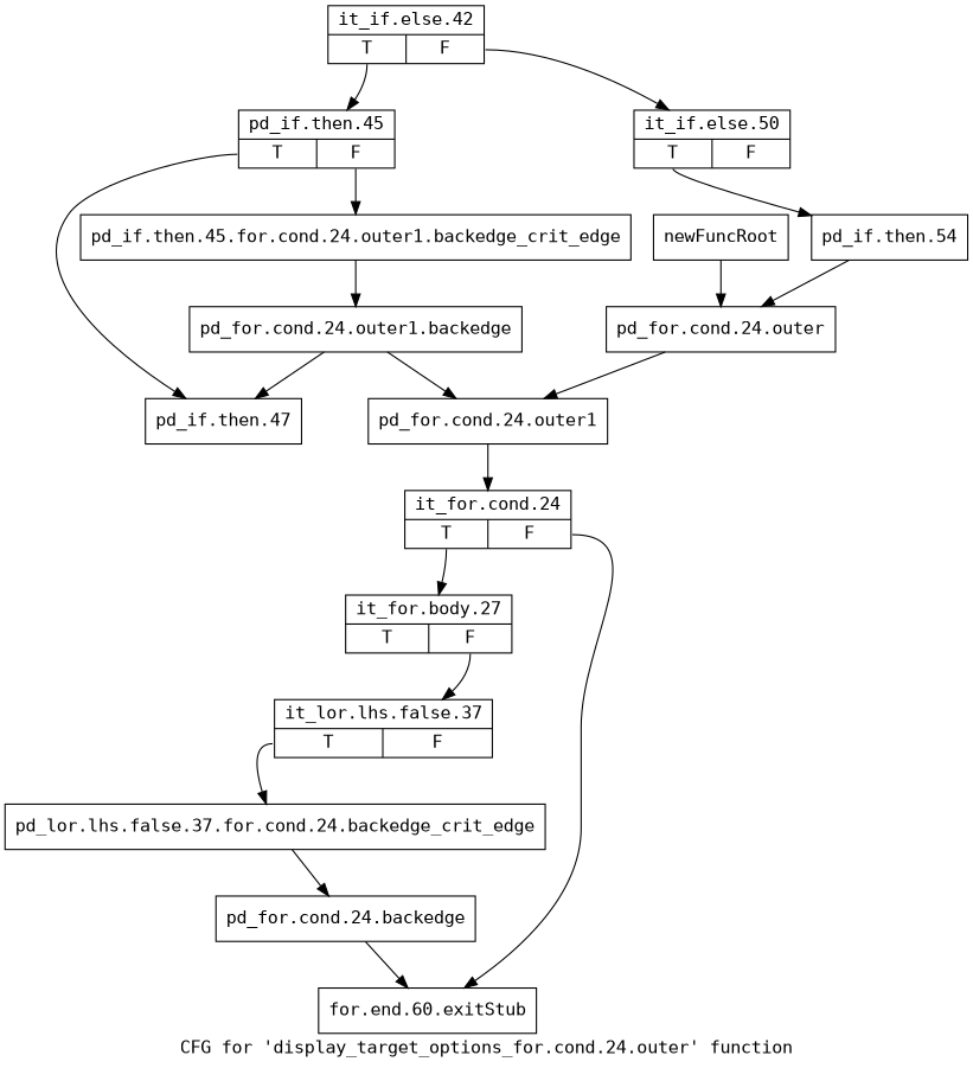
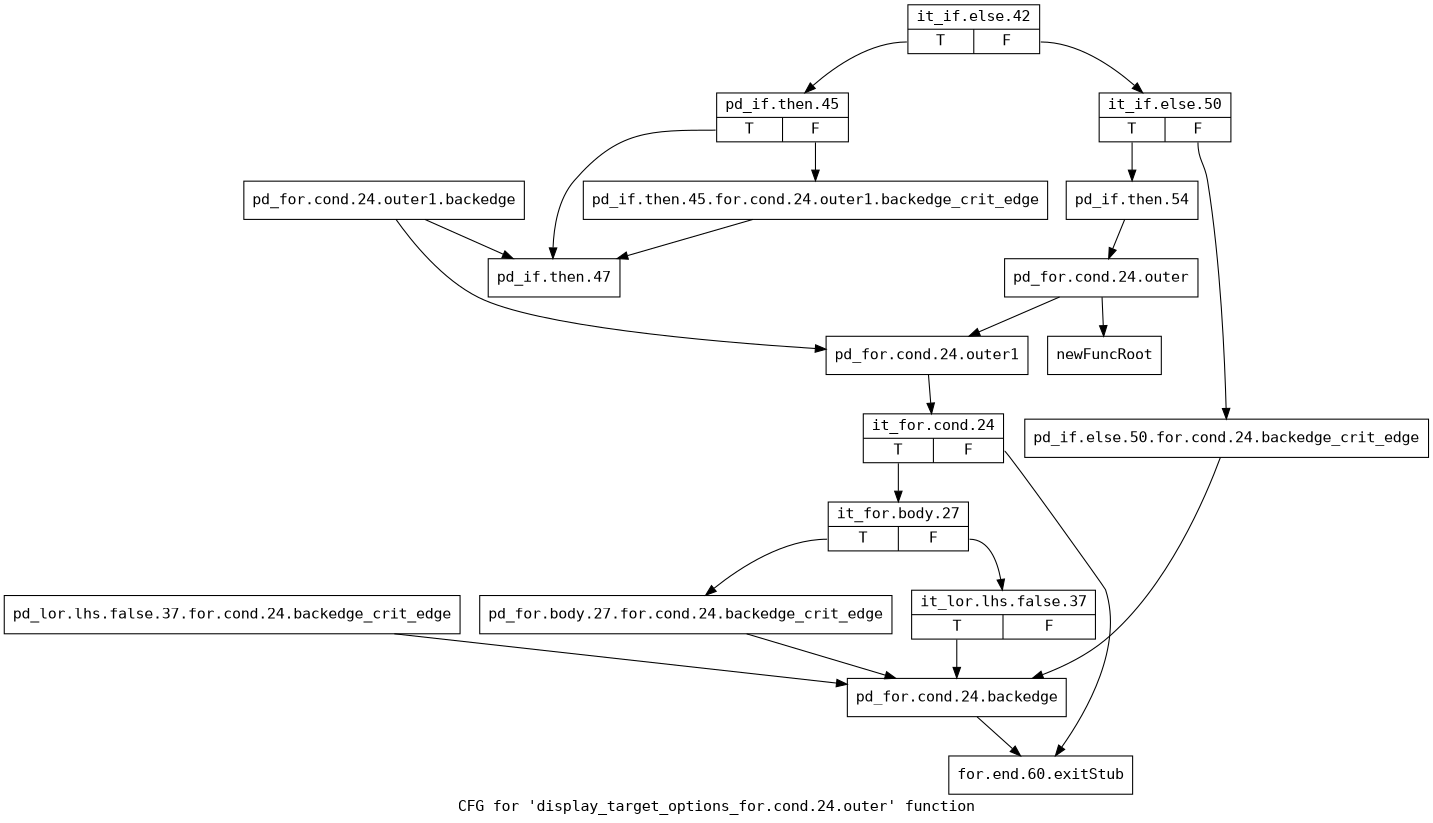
  digraph {
    fontname="DejaVu Sans Mono"
    label="CFG for 'display_target_options_for.cond.24.outer' function"
    node [fontname="DejaVu Sans Mono" shape=record]
    edge [fontname="DejaVu Sans Mono"]
    n1 [label="{newFuncRoot}"]
    n2 [label="{pd_for.cond.24.outer}"]
    n3 [label="{pd_for.cond.24.outer1}"]
    n4 [label="{it_for.cond.24|{<s0>T|<s1>F}}"]
    n5 [label="{for.end.60.exitStub}"]
    n6 [label="{it_for.body.27|{<s0>T|<s1>F}}"]
+   n7 [label="{pd_for.body.27.for.cond.24.backedge_crit_edge}"]
    n8 [label="{it_lor.lhs.false.37|{<s0>T|<s1>F}}"]
    n9 [label="{pd_for.cond.24.backedge}"]
    n10 [label="{pd_lor.lhs.false.37.for.cond.24.backedge_crit_edge}"]
    n11 [label="{it_if.else.42|{<s0>T|<s1>F}}"]
    n12 [label="{pd_if.then.45|{<s0>T|<s1>F}}"]
    n13 [label="{it_if.else.50|{<s0>T|<s1>F}}"]
    n14 [label="{pd_if.then.47}"]
    n15 [label="{pd_if.then.45.for.cond.24.outer1.backedge_crit_edge}"]
    n16 [label="{pd_if.then.54}"]
+   n17 [label="{pd_if.else.50.for.cond.24.backedge_crit_edge}"]
    n18 [label="{pd_for.cond.24.outer1.backedge}"]
-   n1 -> n2
+   n2 -> n1
    n2 -> n3
    n3 -> n4
    n4 -> n5 [tailport=s1]
    n4 -> n6 [tailport=s0]
+   n6 -> n7 [tailport=s0]
    n6 -> n8 [tailport=s1]
-   n8 -> n10 [tailport=s0]
+   n7 -> n9
+   n8 -> n9 [tailport=s0]
    n9 -> n5
    n10 -> n9
    n11 -> n12 [tailport=s0]
    n11 -> n13 [tailport=s1]
    n12 -> n14 [tailport=s0]
    n12 -> n15 [tailport=s1]
    n13 -> n16 [tailport=s0]
-   n15 -> n18
+   n13 -> n17 [tailport=s1]
+   n15 -> n14
    n16 -> n2
+   n17 -> n9
    n18 -> n3
    n18 -> n14
  }
